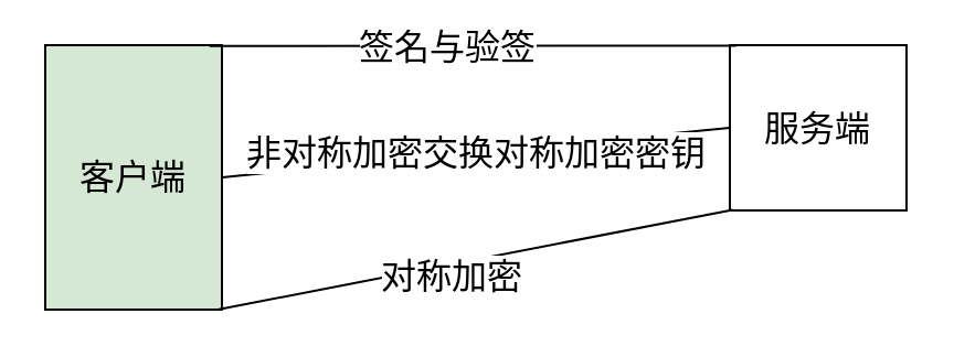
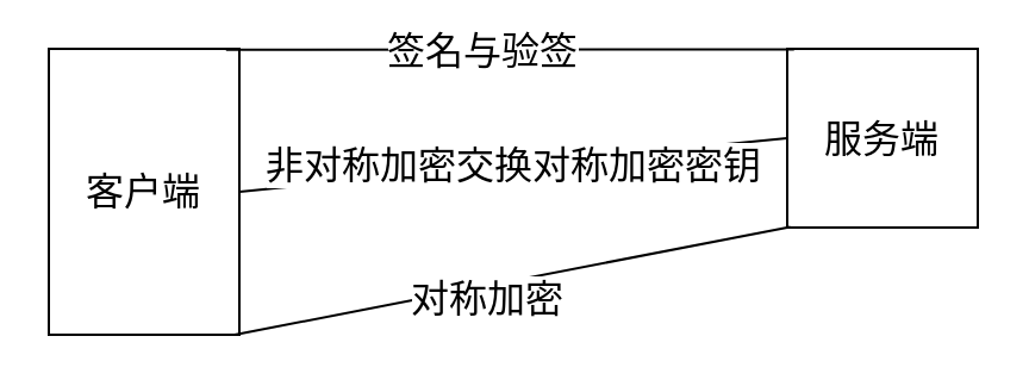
  <mxCell id="0" />
  <mxCell id="1" parent="0" />
- <mxCell id="2" value="&lt;font style=&quot;font-size: 16px&quot;&gt;客户端&lt;/font&gt;" style="rounded=0;whiteSpace=wrap;html=1;fillColor=#d5e8d4;" vertex="1" parent="1"><mxGeometry x="20" y="20" width="80" height="120" as="geometry" /></mxCell>
+ <mxCell id="2" value="&lt;font style=&quot;font-size: 16px&quot;&gt;客户端&lt;/font&gt;" style="rounded=0;whiteSpace=wrap;html=1;" vertex="1" parent="1"><mxGeometry x="20" y="20" width="80" height="120" as="geometry" /></mxCell>
  <mxCell id="3" value="&lt;font style=&quot;font-size: 16px&quot;&gt;服务端&lt;/font&gt;" style="rounded=0;whiteSpace=wrap;html=1;" vertex="1" parent="1"><mxGeometry x="330" y="20" width="80" height="75" as="geometry" /></mxCell>
  <mxCell id="4" value="" style="endArrow=none;html=1;entryX=0.036;entryY=0.003;entryDx=0;entryDy=0;entryPerimeter=0;exitX=0.93;exitY=0.003;exitDx=0;exitDy=0;exitPerimeter=0;" edge="1" parent="1" source="2" target="3"><mxGeometry width="50" height="50" relative="1" as="geometry"><mxPoint x="100" y="30" as="sourcePoint" /><mxPoint x="257" y="30" as="targetPoint" /></mxGeometry></mxCell>
  <mxCell id="5" value="&lt;font style=&quot;font-size: 16px&quot;&gt;签名与验签&lt;/font&gt;" style="text;html=1;resizable=0;points=[];align=center;verticalAlign=middle;labelBackgroundColor=#ffffff;" vertex="1" connectable="0" parent="4"><mxGeometry x="-0.31" y="1" relative="1" as="geometry"><mxPoint x="25" y="1" as="offset" /></mxGeometry></mxCell>
  <mxCell id="6" value="&lt;span&gt;&lt;font style=&quot;font-size: 16px&quot;&gt;非对称加密交换对称加密密钥&lt;/font&gt;&lt;/span&gt;" style="endArrow=none;html=1;exitX=1;exitY=0.5;exitDx=0;exitDy=0;entryX=0;entryY=0.5;entryDx=0;entryDy=0;" edge="1" parent="1" source="2" target="3"><mxGeometry width="50" height="50" relative="1" as="geometry"><mxPoint x="100" y="70" as="sourcePoint" /><mxPoint x="260" y="80" as="targetPoint" /></mxGeometry></mxCell>
  <mxCell id="7" value="" style="endArrow=none;html=1;entryX=0.016;entryY=0.996;entryDx=0;entryDy=0;entryPerimeter=0;" edge="1" parent="1" target="3"><mxGeometry width="50" height="50" relative="1" as="geometry"><mxPoint x="98" y="140" as="sourcePoint" /><mxPoint x="260" y="130" as="targetPoint" /></mxGeometry></mxCell>
  <mxCell id="8" value="&lt;font style=&quot;font-size: 16px&quot;&gt;对称加密&lt;/font&gt;" style="text;html=1;resizable=0;points=[];align=center;verticalAlign=middle;labelBackgroundColor=#ffffff;" vertex="1" connectable="0" parent="7"><mxGeometry x="-0.31" y="1" relative="1" as="geometry"><mxPoint x="25" y="1" as="offset" /></mxGeometry></mxCell>
